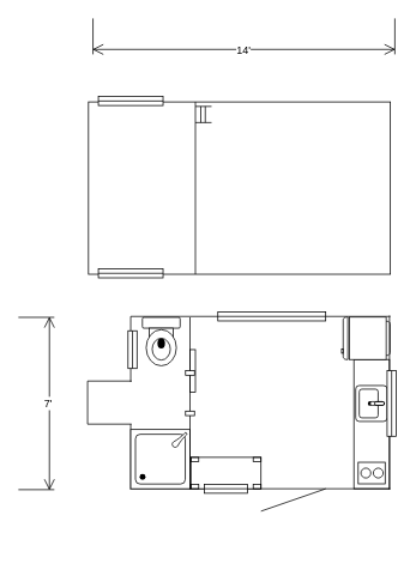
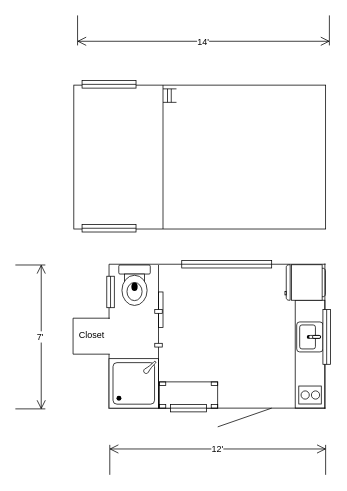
  <mxCell id="0" />
  <mxCell id="1" parent="0" />
  <mxCell id="2" value="" style="rounded=0;whiteSpace=wrap;html=1;strokeWidth=1;direction=south;" vertex="1" parent="1"><mxGeometry x="211" y="389" width="6" height="47.5" as="geometry" /></mxCell>
  <mxCell id="3" value="" style="rounded=0;whiteSpace=wrap;html=1;strokeWidth=1;direction=south;" vertex="1" parent="1"><mxGeometry x="393.37" y="400" width="39.63" height="144" as="geometry" /></mxCell>
  <mxCell id="4" value="" style="rounded=0;whiteSpace=wrap;html=1;" vertex="1" parent="1"><mxGeometry x="98" y="113" width="336" height="192" as="geometry" /></mxCell>
  <mxCell id="5" value="" style="line;strokeWidth=1;direction=south;html=1;" vertex="1" parent="1"><mxGeometry x="212" y="113" width="10" height="192" as="geometry" /></mxCell>
  <mxCell id="6" value="" style="line;strokeWidth=1;html=1;" vertex="1" parent="1"><mxGeometry x="145" y="347" width="289" height="10" as="geometry" /></mxCell>
  <mxCell id="7" value="" style="line;strokeWidth=1;html=1;" vertex="1" parent="1"><mxGeometry x="146" y="539" width="288" height="10" as="geometry" /></mxCell>
  <mxCell id="8" value="" style="line;strokeWidth=1;direction=south;html=1;" vertex="1" parent="1"><mxGeometry x="428" y="351" width="10" height="194" as="geometry" /></mxCell>
  <mxCell id="9" value="" style="line;strokeWidth=1;direction=south;html=1;" vertex="1" parent="1"><mxGeometry x="140" y="352" width="10" height="73" as="geometry" /></mxCell>
  <mxCell id="10" value="" style="line;strokeWidth=1;direction=south;html=1;" vertex="1" parent="1"><mxGeometry x="140" y="472" width="10" height="73" as="geometry" /></mxCell>
  <mxCell id="11" value="" style="line;strokeWidth=1;html=1;" vertex="1" parent="1"><mxGeometry x="97" y="467" width="49" height="10" as="geometry" /></mxCell>
  <mxCell id="12" value="" style="line;strokeWidth=1;html=1;" vertex="1" parent="1"><mxGeometry x="97" y="419" width="49" height="10" as="geometry" /></mxCell>
  <mxCell id="13" value="" style="line;strokeWidth=1;direction=south;html=1;" vertex="1" parent="1"><mxGeometry x="92" y="424" width="10" height="48" as="geometry" /></mxCell>
  <mxCell id="14" value="" style="verticalLabelPosition=bottom;html=1;verticalAlign=top;align=center;shape=mxgraph.floorplan.shower;strokeWidth=1;" vertex="1" parent="1"><mxGeometry x="145" y="478" width="66" height="66" as="geometry" /></mxCell>
  <mxCell id="15" value="" style="verticalLabelPosition=bottom;html=1;verticalAlign=top;align=center;shape=mxgraph.floorplan.toilet;strokeWidth=1;" vertex="1" parent="1"><mxGeometry x="158" y="353" width="42" height="54" as="geometry" /></mxCell>
  <mxCell id="16" value="" style="line;strokeWidth=1;direction=south;html=1;" vertex="1" parent="1"><mxGeometry x="206" y="353" width="10" height="192" as="geometry" /></mxCell>
  <mxCell id="17" value="" style="verticalLabelPosition=bottom;html=1;verticalAlign=top;align=center;shape=mxgraph.floorplan.table;strokeWidth=1;" vertex="1" parent="1"><mxGeometry x="212" y="509" width="78" height="35" as="geometry" /></mxCell>
  <mxCell id="18" value="" style="verticalLabelPosition=bottom;html=1;verticalAlign=top;align=center;shape=mxgraph.floorplan.window;strokeWidth=1;" vertex="1" parent="1"><mxGeometry x="227" y="539" width="48" height="10" as="geometry" /></mxCell>
  <mxCell id="19" value="" style="verticalLabelPosition=bottom;html=1;verticalAlign=top;align=center;shape=mxgraph.floorplan.window;strokeWidth=1;" vertex="1" parent="1"><mxGeometry x="242" y="347" width="120" height="10" as="geometry" /></mxCell>
  <mxCell id="20" value="" style="verticalLabelPosition=bottom;html=1;verticalAlign=top;align=center;shape=mxgraph.floorplan.refrigerator;strokeWidth=1;rotation=90;" vertex="1" parent="1"><mxGeometry x="383.04" y="349.37" width="47.33" height="54" as="geometry" /></mxCell>
  <mxCell id="21" value="" style="verticalLabelPosition=bottom;html=1;verticalAlign=top;align=center;shape=mxgraph.floorplan.sink_2;strokeWidth=1;direction=south;" vertex="1" parent="1"><mxGeometry x="395.37" y="429" width="35" height="40" as="geometry" /></mxCell>
  <mxCell id="22" value="" style="verticalLabelPosition=bottom;html=1;verticalAlign=top;align=center;shape=mxgraph.floorplan.window;strokeWidth=1;direction=south;" vertex="1" parent="1"><mxGeometry x="430.37" y="412.5" width="10" height="73" as="geometry" /></mxCell>
  <mxCell id="23" value="" style="rounded=0;whiteSpace=wrap;html=1;strokeWidth=1;" vertex="1" parent="1"><mxGeometry x="398.18" y="514.5" width="30" height="24" as="geometry" /></mxCell>
  <mxCell id="24" value="" style="ellipse;whiteSpace=wrap;html=1;aspect=fixed;strokeWidth=1;" vertex="1" parent="1"><mxGeometry x="401.2" y="521" width="11" height="11" as="geometry" /></mxCell>
  <mxCell id="25" value="" style="ellipse;whiteSpace=wrap;html=1;aspect=fixed;strokeWidth=1;" vertex="1" parent="1"><mxGeometry x="415" y="521" width="11" height="11" as="geometry" /></mxCell>
  <mxCell id="26" value="" style="endArrow=none;html=1;entryX=0.75;entryY=0.5;entryDx=0;entryDy=0;entryPerimeter=0;" edge="1" parent="1" target="7"><mxGeometry width="50" height="50" relative="1" as="geometry"><mxPoint x="290" y="569" as="sourcePoint" /><mxPoint x="376" y="545" as="targetPoint" /></mxGeometry></mxCell>
  <mxCell id="27" value="" style="verticalLabelPosition=bottom;html=1;verticalAlign=top;align=center;shape=mxgraph.floorplan.opening;strokeWidth=1;direction=south;" vertex="1" parent="1"><mxGeometry x="206" y="412.5" width="10" height="50" as="geometry" /></mxCell>
+ <mxCell id="28" value="Closet" style="text;html=1;strokeColor=none;fillColor=none;align=center;verticalAlign=middle;whiteSpace=wrap;rounded=0;" vertex="1" parent="1"><mxGeometry x="102" y="437" width="40" height="20" as="geometry" /></mxCell>
  <mxCell id="29" value="" style="verticalLabelPosition=bottom;html=1;verticalAlign=top;align=center;shape=mxgraph.floorplan.window;strokeWidth=1;" vertex="1" parent="1"><mxGeometry x="109" y="107" width="72" height="10" as="geometry" /></mxCell>
  <mxCell id="30" value="" style="verticalLabelPosition=bottom;html=1;verticalAlign=top;align=center;shape=mxgraph.floorplan.window;strokeWidth=1;" vertex="1" parent="1"><mxGeometry x="109" y="299" width="72" height="10" as="geometry" /></mxCell>
  <mxCell id="31" value="" style="line;strokeWidth=1;html=1;" vertex="1" parent="1"><mxGeometry x="217" y="113" width="18" height="10" as="geometry" /></mxCell>
  <mxCell id="32" value="" style="line;strokeWidth=1;html=1;" vertex="1" parent="1"><mxGeometry x="217" y="131" width="18" height="10" as="geometry" /></mxCell>
  <mxCell id="33" value="" style="verticalLabelPosition=bottom;html=1;verticalAlign=top;align=center;shape=mxgraph.floorplan.window;strokeWidth=1;direction=south;" vertex="1" parent="1"><mxGeometry x="142" y="368" width="10" height="42" as="geometry" /></mxCell>
  <mxCell id="34" value="" style="line;strokeWidth=1;direction=south;html=1;" vertex="1" parent="1"><mxGeometry x="171" y="118" width="114" height="18" as="geometry" /></mxCell>
  <mxCell id="35" value="" style="line;strokeWidth=1;direction=south;html=1;" vertex="1" parent="1"><mxGeometry x="218" y="118" width="10" height="18" as="geometry" /></mxCell>
  <mxCell id="36" value="7'" style="shape=dimension;direction=north;whiteSpace=wrap;html=1;align=right;points=[];verticalAlign=middle;labelBackgroundColor=#ffffff;strokeWidth=1;" vertex="1" parent="1"><mxGeometry x="20" y="353" width="40" height="192" as="geometry" /></mxCell>
+ <mxCell id="37" value="12'" style="shape=dimension;direction=west;whiteSpace=wrap;html=1;align=center;points=[];verticalAlign=top;spacingTop=-8;labelBackgroundColor=#ffffff;strokeWidth=1;" vertex="1" parent="1"><mxGeometry x="146" y="593" width="288" height="40" as="geometry" /></mxCell>
  <mxCell id="38" value="14'" style="shape=dimension;whiteSpace=wrap;html=1;align=center;points=[];verticalAlign=bottom;spacingBottom=-5;labelBackgroundColor=#ffffff;strokeWidth=1;" vertex="1" parent="1"><mxGeometry x="103" y="20" width="336" height="40" as="geometry" /></mxCell>
